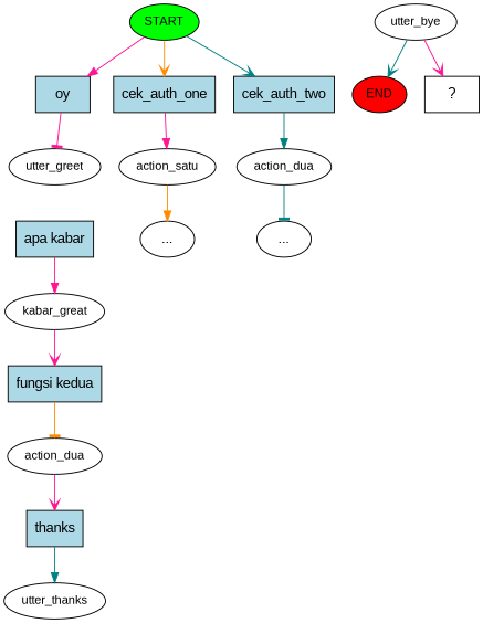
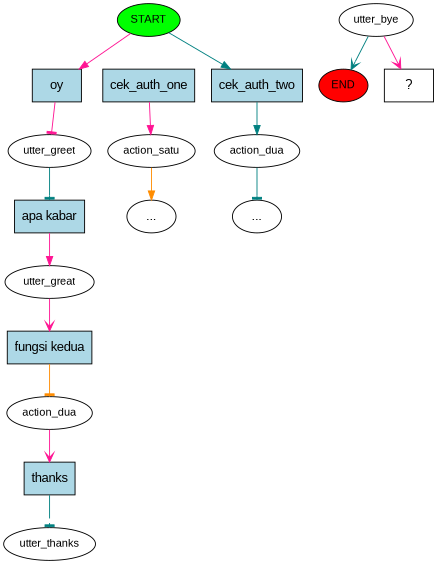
  digraph {
    fontname="Liberation Sans"
    node [fontname="Liberation Sans"]
    edge [arrowhead=normal color=deeppink fontname="Liberation Sans"]
    n1 [fillcolor=green fontsize=12 label=START style=filled]
    n2 [fillcolor=lightblue label=oy shape=rect style=filled]
    n3 [fillcolor=lightblue label=cek_auth_one shape=rect style=filled]
    n4 [fillcolor=lightblue label=cek_auth_two shape=rect style=filled]
    n5 [fontsize=12 label=utter_greet]
    n6 [fontsize=12 label=action_satu]
    n7 [fontsize=12 label=action_dua]
    n8 [fillcolor=red fontsize=12 label=END style=filled]
    n9 [fillcolor=lightblue label="apa kabar" shape=rect style=filled]
-   n10 [fontsize=12 label=kabar_great]
+   n10 [fontsize=12 label=utter_great]
    n11 [fillcolor=lightblue label="fungsi kedua" shape=rect style=filled]
    n12 [fontsize=12 label=action_dua]
    n13 [fillcolor=lightblue label=thanks shape=rect style=filled]
    n14 [fontsize=12 label=utter_thanks]
    n15 [fontsize=12 label=utter_bye]
    n16 [label="  ?  " shape=rect]
    n17 [label="..."]
    n18 [label="..."]
    n1 -> n2
-   n1 -> n3 [arrowhead=vee color=darkorange]
-   n1 -> n4 [arrowhead=vee color=teal]
+   n1 -> n4 [color=teal]
    n2 -> n5 [arrowhead=tee]
    n3 -> n6
    n4 -> n7 [color=teal]
+   n5 -> n9 [arrowhead=tee color=teal]
    n6 -> n17 [color=darkorange]
    n7 -> n18 [arrowhead=tee color=teal]
    n9 -> n10
    n10 -> n11 [arrowhead=vee]
    n11 -> n12 [arrowhead=tee color=darkorange]
    n12 -> n13 [arrowhead=vee]
-   n13 -> n14 [color=teal]
+   n13 -> n14 [arrowhead=tee color=teal]
    n15 -> n8 [arrowhead=vee color=teal]
    n15 -> n16 [arrowhead=vee]
  }
